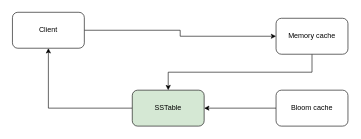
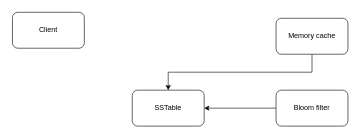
  <mxCell id="0" />
  <mxCell id="1" parent="0" />
- <mxCell id="2" style="edgeStyle=orthogonalEdgeStyle;rounded=0;orthogonalLoop=1;jettySize=auto;html=1;exitX=1;exitY=0.5;exitDx=0;exitDy=0;entryX=0;entryY=0.5;entryDx=0;entryDy=0;" edge="1" parent="1" source="3" target="7"><mxGeometry relative="1" as="geometry" /></mxCell>
  <mxCell id="3" value="Client" style="rounded=1;whiteSpace=wrap;html=1;" vertex="1" parent="1"><mxGeometry x="20" y="20" width="120" height="60" as="geometry" /></mxCell>
- <mxCell id="4" style="edgeStyle=orthogonalEdgeStyle;rounded=0;orthogonalLoop=1;jettySize=auto;html=1;exitX=0;exitY=0.5;exitDx=0;exitDy=0;" edge="1" parent="1" source="5" target="3"><mxGeometry relative="1" as="geometry" /></mxCell>
- <mxCell id="5" value="SSTable" style="rounded=1;whiteSpace=wrap;html=1;fillColor=#d5e8d4;" vertex="1" parent="1"><mxGeometry x="220" y="150" width="120" height="60" as="geometry" /></mxCell>
+ <mxCell id="5" value="SSTable" style="rounded=1;whiteSpace=wrap;html=1;" vertex="1" parent="1"><mxGeometry x="220" y="150" width="120" height="60" as="geometry" /></mxCell>
  <mxCell id="6" style="edgeStyle=orthogonalEdgeStyle;rounded=0;orthogonalLoop=1;jettySize=auto;html=1;exitX=0.5;exitY=1;exitDx=0;exitDy=0;" edge="1" parent="1" source="7" target="5"><mxGeometry relative="1" as="geometry" /></mxCell>
  <mxCell id="7" value="Memory cache" style="rounded=1;whiteSpace=wrap;html=1;" vertex="1" parent="1"><mxGeometry x="460" y="30" width="120" height="60" as="geometry" /></mxCell>
  <mxCell id="8" style="edgeStyle=orthogonalEdgeStyle;rounded=0;orthogonalLoop=1;jettySize=auto;html=1;exitX=0;exitY=0.5;exitDx=0;exitDy=0;" edge="1" parent="1" source="9" target="5"><mxGeometry relative="1" as="geometry" /></mxCell>
- <mxCell id="9" value="Bloom cache" style="rounded=1;whiteSpace=wrap;html=1;" vertex="1" parent="1"><mxGeometry x="460" y="150" width="120" height="60" as="geometry" /></mxCell>
+ <mxCell id="9" value="Bloom filter" style="rounded=1;whiteSpace=wrap;html=1;" vertex="1" parent="1"><mxGeometry x="460" y="150" width="120" height="60" as="geometry" /></mxCell>
